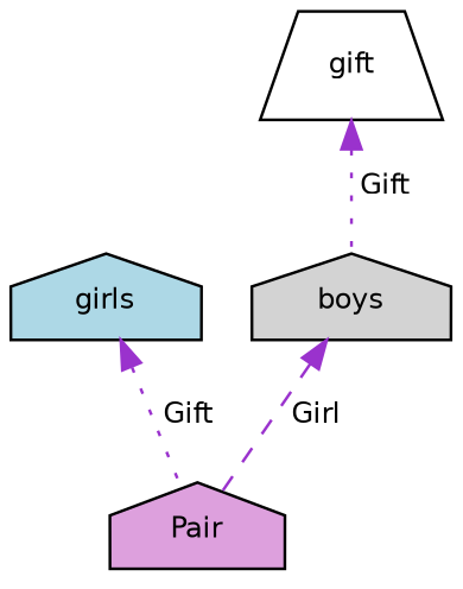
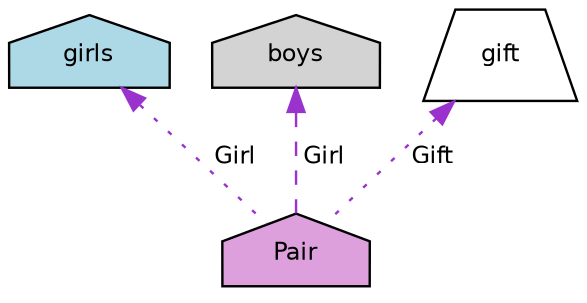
  digraph {
    node [color=black fontname=Helvetica fontsize=10 shape=house style=filled]
    edge [color=darkorchid3 dir=back fontname=Helvetica fontsize=10 labelfontname=Helvetica labelfontsize=10 style=dotted]
    n1 [fillcolor=plum fontcolor=black height=0.2 label=Pair width=0.4]
    n2 [fillcolor=lightblue height=0.2 label=girls width=0.4]
    n3 [fillcolor=lightgrey height=0.2 label=boys width=0.4]
    n4 [fillcolor=white height=0.2 label=gift shape=trapezium width=0.4]
-   n2 -> n1 [label=" Gift"]
+   n2 -> n1 [label=" Girl"]
    n3 -> n1 [label=" Girl" style=dashed]
-   n4 -> n3 [label=" Gift"]
+   n4 -> n1 [label=" Gift"]
  }
